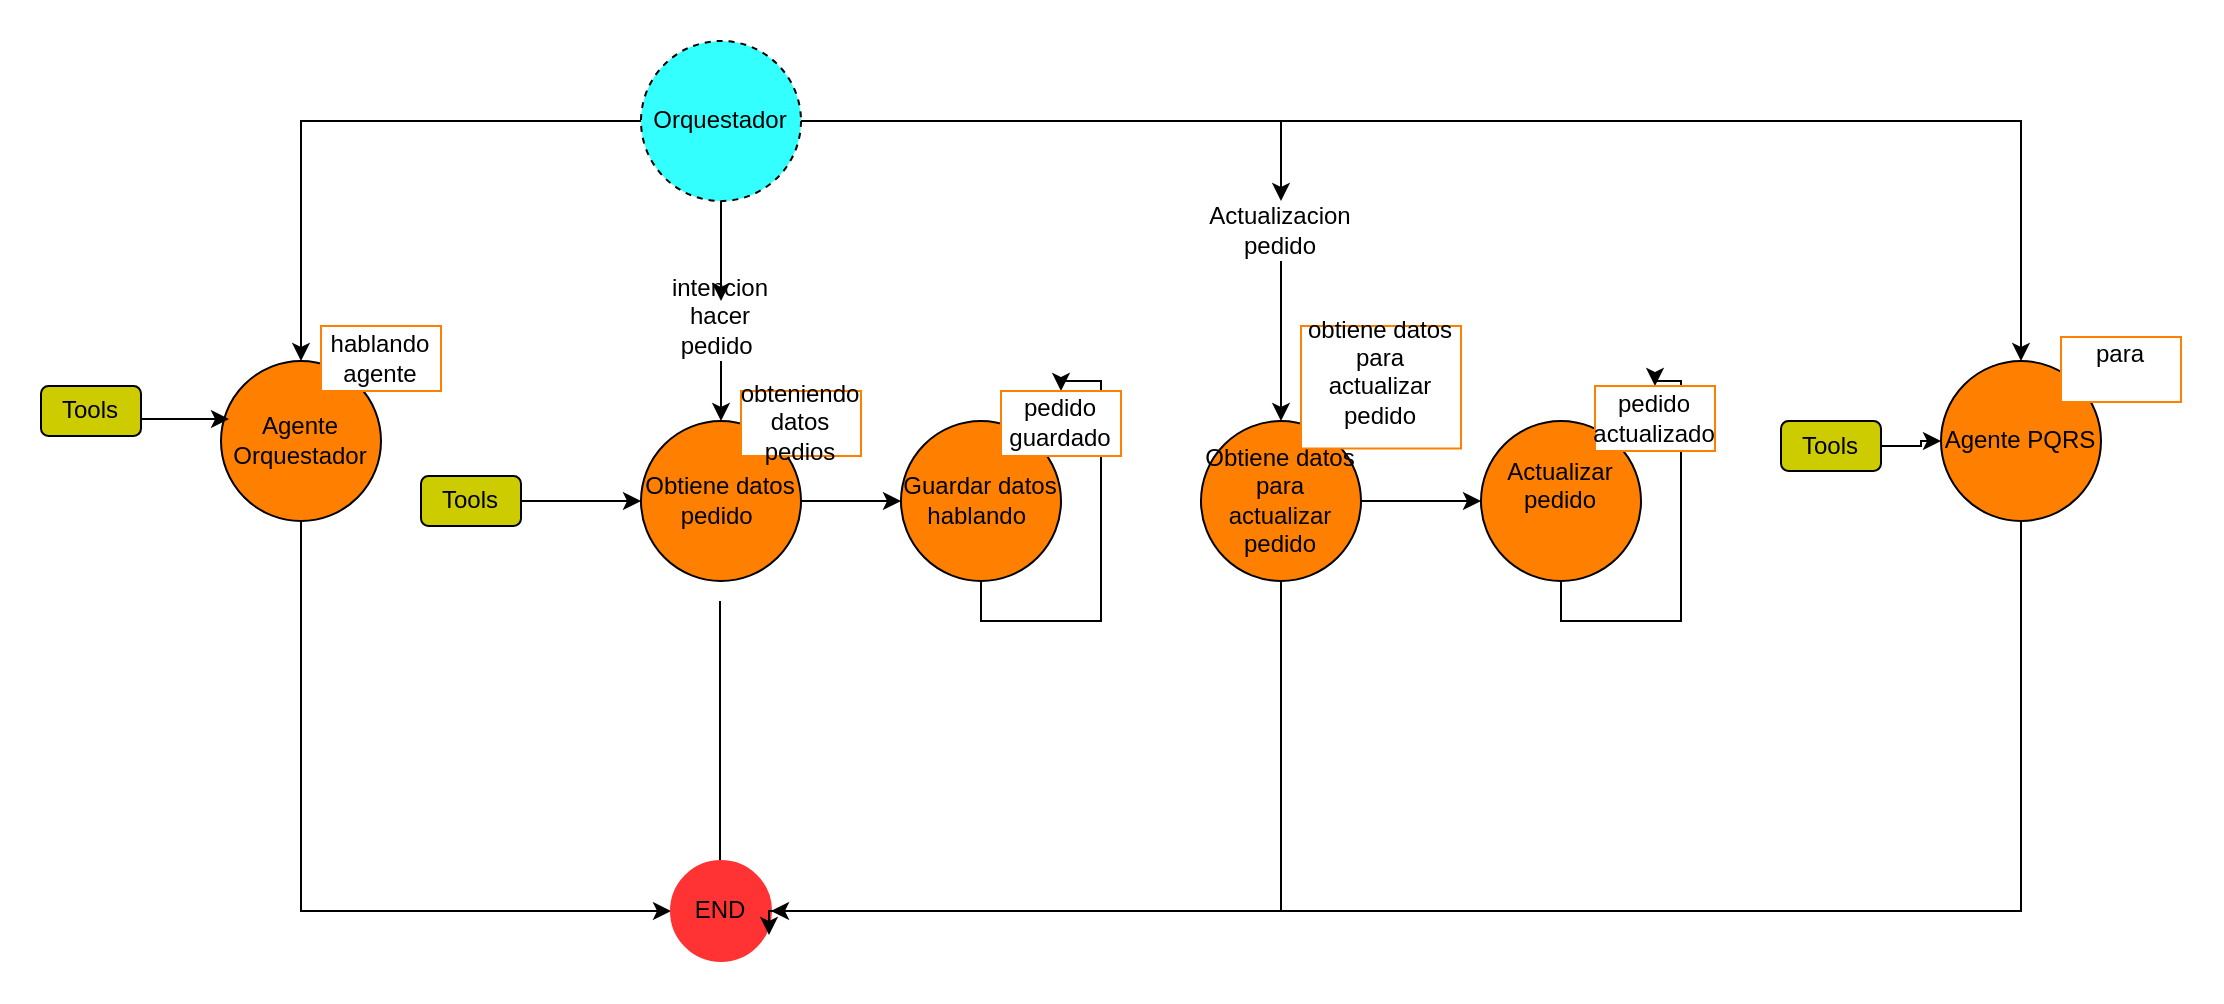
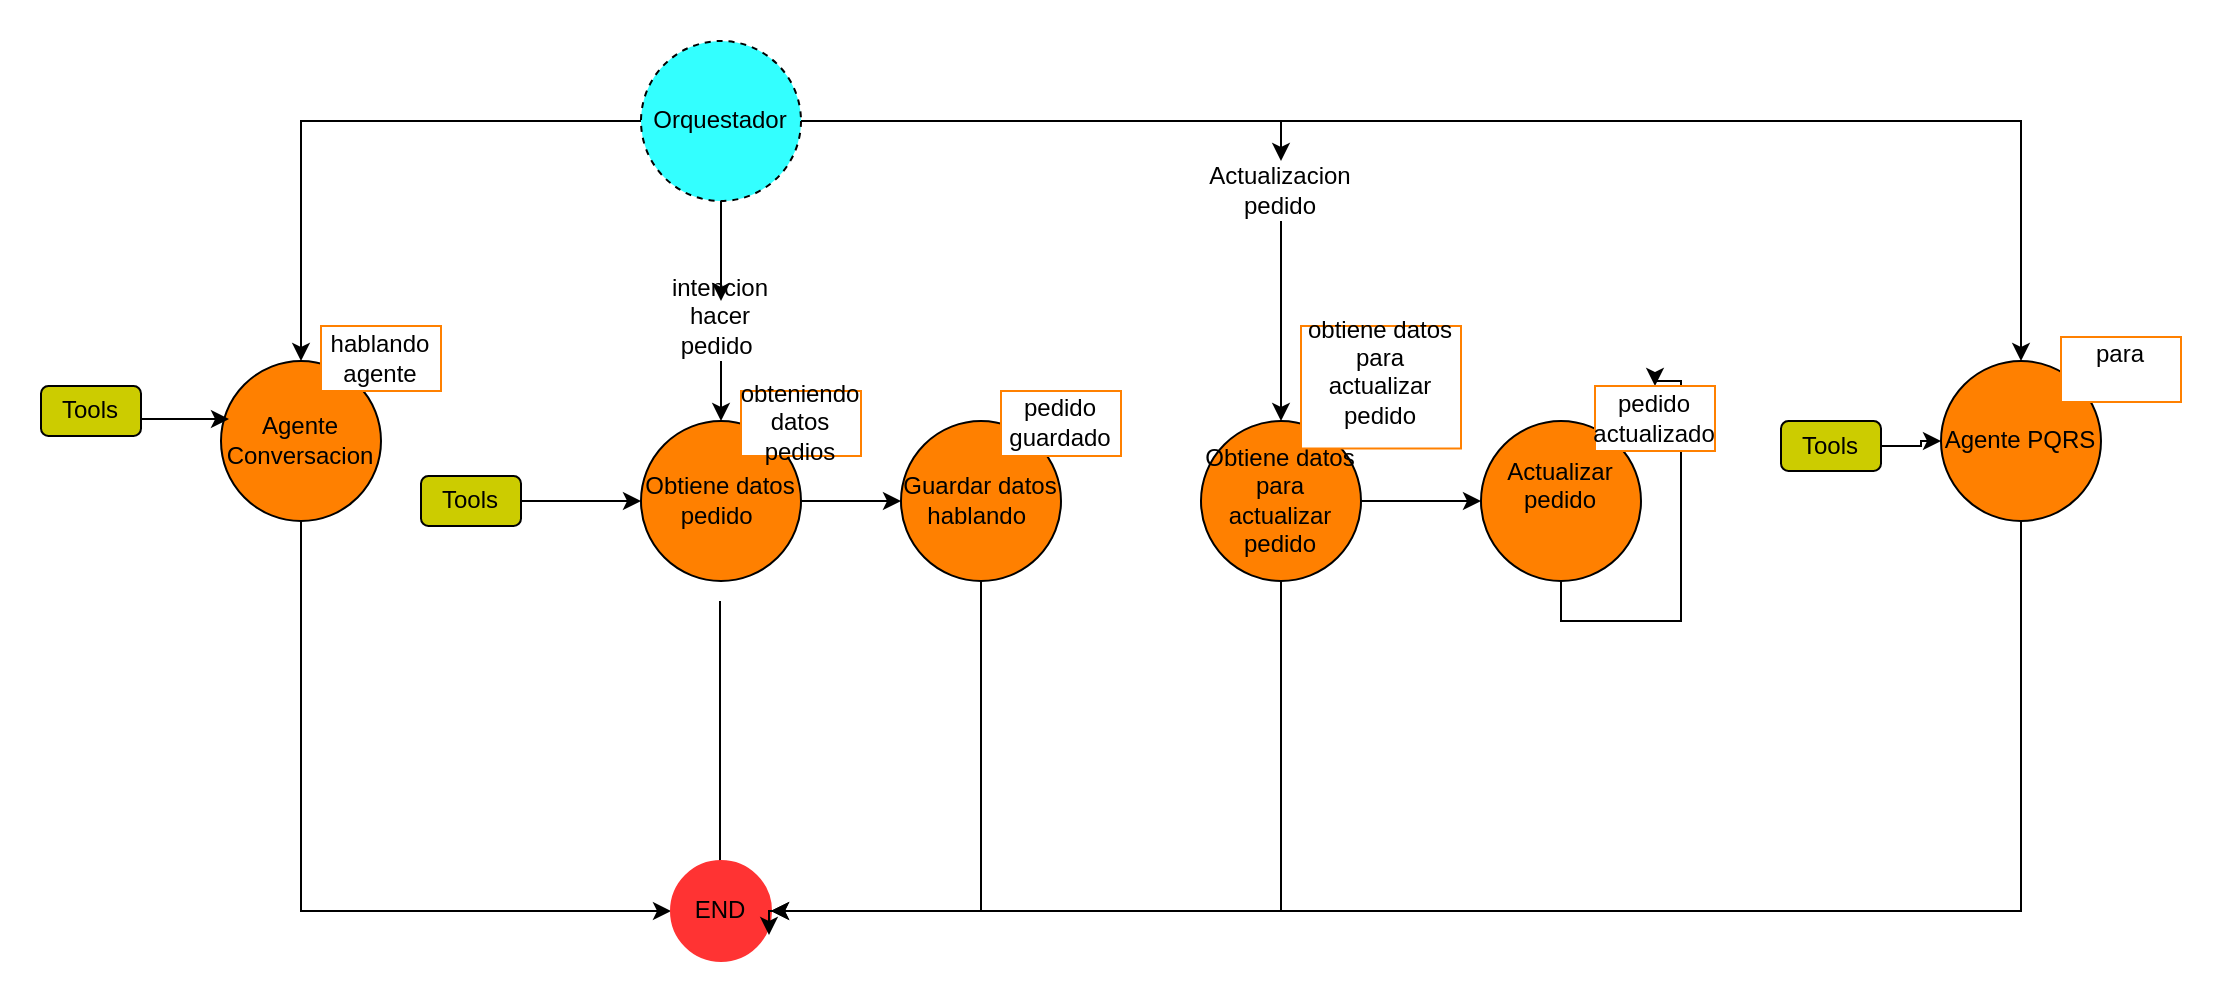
  <mxCell id="0" />
  <mxCell id="1" parent="0" />
  <mxCell id="2" value="" style="edgeStyle=orthogonalEdgeStyle;rounded=0;orthogonalLoop=1;jettySize=auto;html=1;" edge="1" parent="1" source="6" target="8"><mxGeometry relative="1" as="geometry" /></mxCell>
  <mxCell id="3" value="" style="edgeStyle=orthogonalEdgeStyle;rounded=0;orthogonalLoop=1;jettySize=auto;html=1;" edge="1" parent="1" source="31" target="11"><mxGeometry relative="1" as="geometry" /></mxCell>
  <mxCell id="4" style="edgeStyle=orthogonalEdgeStyle;rounded=0;orthogonalLoop=1;jettySize=auto;html=1;entryX=0.5;entryY=0;entryDx=0;entryDy=0;" edge="1" parent="1" source="29" target="23"><mxGeometry relative="1" as="geometry" /></mxCell>
  <mxCell id="5" style="edgeStyle=orthogonalEdgeStyle;rounded=0;orthogonalLoop=1;jettySize=auto;html=1;entryX=0.5;entryY=0;entryDx=0;entryDy=0;" edge="1" parent="1" source="6" target="24"><mxGeometry relative="1" as="geometry" /></mxCell>
  <mxCell id="6" value="Orquestador" style="ellipse;whiteSpace=wrap;html=1;aspect=fixed;fillColor=#33FFFF;dashed=1;" vertex="1" parent="1"><mxGeometry x="320" y="20" width="80" height="80" as="geometry" /></mxCell>
  <mxCell id="7" style="edgeStyle=orthogonalEdgeStyle;rounded=0;orthogonalLoop=1;jettySize=auto;html=1;exitX=0.5;exitY=1;exitDx=0;exitDy=0;entryX=0;entryY=0.5;entryDx=0;entryDy=0;" edge="1" parent="1" source="8" target="12"><mxGeometry relative="1" as="geometry" /></mxCell>
- <mxCell id="8" value="Agente Orquestador" style="ellipse;whiteSpace=wrap;html=1;aspect=fixed;fillColor=#FF8000;" vertex="1" parent="1"><mxGeometry x="110" y="180" width="80" height="80" as="geometry" /></mxCell>
+ <mxCell id="8" value="Agente Conversacion" style="ellipse;whiteSpace=wrap;html=1;aspect=fixed;fillColor=#FF8000;" vertex="1" parent="1"><mxGeometry x="110" y="180" width="80" height="80" as="geometry" /></mxCell>
  <mxCell id="9" style="edgeStyle=orthogonalEdgeStyle;rounded=0;orthogonalLoop=1;jettySize=auto;html=1;exitX=0.5;exitY=1;exitDx=0;exitDy=0;entryX=0.5;entryY=0;entryDx=0;entryDy=0;" edge="1" parent="1"><mxGeometry relative="1" as="geometry"><mxPoint x="359.5" y="300" as="sourcePoint" /><mxPoint x="359.5" y="440" as="targetPoint" /></mxGeometry></mxCell>
  <mxCell id="10" value="" style="edgeStyle=orthogonalEdgeStyle;rounded=0;orthogonalLoop=1;jettySize=auto;html=1;" edge="1" parent="1" source="11" target="18"><mxGeometry relative="1" as="geometry" /></mxCell>
  <mxCell id="11" value="Obtiene datos pedido&amp;nbsp;" style="ellipse;whiteSpace=wrap;html=1;aspect=fixed;fillColor=#FF8000;" vertex="1" parent="1"><mxGeometry x="320" y="210" width="80" height="80" as="geometry" /></mxCell>
  <mxCell id="12" value="END" style="ellipse;whiteSpace=wrap;html=1;aspect=fixed;strokeColor=#FF3333;fillColor=#FF3333;" vertex="1" parent="1"><mxGeometry x="335" y="430" width="50" height="50" as="geometry" /></mxCell>
  <mxCell id="13" value="Tools" style="rounded=1;whiteSpace=wrap;html=1;fillColor=#CCCC00;" vertex="1" parent="1"><mxGeometry x="20" y="192.5" width="50" height="25" as="geometry" /></mxCell>
  <mxCell id="14" style="edgeStyle=orthogonalEdgeStyle;rounded=0;orthogonalLoop=1;jettySize=auto;html=1;entryX=0.05;entryY=0.363;entryDx=0;entryDy=0;entryPerimeter=0;" edge="1" parent="1" source="13" target="8"><mxGeometry relative="1" as="geometry"><Array as="points"><mxPoint x="60" y="213" /><mxPoint x="60" y="209" /></Array></mxGeometry></mxCell>
  <mxCell id="15" value="" style="edgeStyle=orthogonalEdgeStyle;rounded=0;orthogonalLoop=1;jettySize=auto;html=1;" edge="1" parent="1" source="16" target="11"><mxGeometry relative="1" as="geometry" /></mxCell>
  <mxCell id="16" value="Tools" style="rounded=1;whiteSpace=wrap;html=1;fillColor=#CCCC00;" vertex="1" parent="1"><mxGeometry x="210" y="237.5" width="50" height="25" as="geometry" /></mxCell>
- <mxCell id="17" style="edgeStyle=orthogonalEdgeStyle;rounded=0;orthogonalLoop=1;jettySize=auto;html=1;exitX=0.5;exitY=1;exitDx=0;exitDy=0;" edge="1" parent="1" source="18" target="34"><mxGeometry relative="1" as="geometry" /></mxCell>
+ <mxCell id="17" style="edgeStyle=orthogonalEdgeStyle;rounded=0;orthogonalLoop=1;jettySize=auto;html=1;exitX=0.5;exitY=1;exitDx=0;exitDy=0;entryX=1;entryY=0.5;entryDx=0;entryDy=0;" edge="1" parent="1" source="18" target="12"><mxGeometry relative="1" as="geometry" /></mxCell>
  <mxCell id="18" value="Guardar datos hablando&amp;nbsp;" style="ellipse;whiteSpace=wrap;html=1;aspect=fixed;fillColor=#FF8000;" vertex="1" parent="1"><mxGeometry x="450" y="210" width="80" height="80" as="geometry" /></mxCell>
  <mxCell id="19" style="edgeStyle=orthogonalEdgeStyle;rounded=0;orthogonalLoop=1;jettySize=auto;html=1;exitX=0.5;exitY=1;exitDx=0;exitDy=0;" edge="1" parent="1" source="20" target="36"><mxGeometry relative="1" as="geometry" /></mxCell>
  <mxCell id="20" value="Actualizar pedido&lt;div&gt;&lt;br&gt;&lt;/div&gt;" style="ellipse;whiteSpace=wrap;html=1;aspect=fixed;fillColor=#FF8000;" vertex="1" parent="1"><mxGeometry x="740" y="210" width="80" height="80" as="geometry" /></mxCell>
  <mxCell id="21" style="edgeStyle=orthogonalEdgeStyle;rounded=0;orthogonalLoop=1;jettySize=auto;html=1;exitX=1;exitY=0.5;exitDx=0;exitDy=0;entryX=0;entryY=0.5;entryDx=0;entryDy=0;" edge="1" parent="1" source="23" target="20"><mxGeometry relative="1" as="geometry" /></mxCell>
  <mxCell id="22" style="edgeStyle=orthogonalEdgeStyle;rounded=0;orthogonalLoop=1;jettySize=auto;html=1;exitX=0.5;exitY=1;exitDx=0;exitDy=0;entryX=1;entryY=0.5;entryDx=0;entryDy=0;" edge="1" parent="1" source="23" target="12"><mxGeometry relative="1" as="geometry"><mxPoint x="640" y="460" as="targetPoint" /></mxGeometry></mxCell>
  <mxCell id="23" value="Obtiene datos para actualizar pedido" style="ellipse;whiteSpace=wrap;html=1;aspect=fixed;fillColor=#FF8000;" vertex="1" parent="1"><mxGeometry x="600" y="210" width="80" height="80" as="geometry" /></mxCell>
  <mxCell id="24" value="Agente PQRS" style="ellipse;whiteSpace=wrap;html=1;aspect=fixed;fillColor=#FF8000;" vertex="1" parent="1"><mxGeometry x="970" y="180" width="80" height="80" as="geometry" /></mxCell>
  <mxCell id="25" value="" style="edgeStyle=orthogonalEdgeStyle;rounded=0;orthogonalLoop=1;jettySize=auto;html=1;" edge="1" parent="1" source="26" target="24"><mxGeometry relative="1" as="geometry" /></mxCell>
  <mxCell id="26" value="Tools" style="rounded=1;whiteSpace=wrap;html=1;fillColor=#CCCC00;" vertex="1" parent="1"><mxGeometry x="890" y="210" width="50" height="25" as="geometry" /></mxCell>
  <mxCell id="27" style="edgeStyle=orthogonalEdgeStyle;rounded=0;orthogonalLoop=1;jettySize=auto;html=1;entryX=0.98;entryY=0.74;entryDx=0;entryDy=0;entryPerimeter=0;" edge="1" parent="1" source="24" target="12"><mxGeometry relative="1" as="geometry"><Array as="points"><mxPoint x="1010" y="455" /><mxPoint x="384" y="455" /></Array></mxGeometry></mxCell>
  <mxCell id="28" value="" style="edgeStyle=orthogonalEdgeStyle;rounded=0;orthogonalLoop=1;jettySize=auto;html=1;entryX=0.5;entryY=0;entryDx=0;entryDy=0;" edge="1" parent="1" source="6" target="29"><mxGeometry relative="1" as="geometry"><mxPoint x="400" y="60" as="sourcePoint" /><mxPoint x="610" y="113" as="targetPoint" /></mxGeometry></mxCell>
- <mxCell id="29" value="Actualizacion pedido" style="text;html=1;align=center;verticalAlign=middle;whiteSpace=wrap;rounded=0;" vertex="1" parent="1"><mxGeometry x="610" y="100" width="60" height="30" as="geometry" /></mxCell>
+ <mxCell id="29" value="Actualizacion pedido" style="text;html=1;align=center;verticalAlign=middle;whiteSpace=wrap;rounded=0;" vertex="1" parent="1"><mxGeometry x="610" y="80" width="60" height="30" as="geometry" /></mxCell>
  <mxCell id="30" value="" style="edgeStyle=orthogonalEdgeStyle;rounded=0;orthogonalLoop=1;jettySize=auto;html=1;" edge="1" parent="1" source="6" target="31"><mxGeometry relative="1" as="geometry"><mxPoint x="360" y="100" as="sourcePoint" /><mxPoint x="360" y="210" as="targetPoint" /></mxGeometry></mxCell>
  <mxCell id="31" value="intencion hacer pedido&amp;nbsp;&lt;div&gt;&lt;br&gt;&lt;/div&gt;" style="text;html=1;align=center;verticalAlign=middle;whiteSpace=wrap;rounded=0;" vertex="1" parent="1"><mxGeometry x="330" y="150" width="60" height="30" as="geometry" /></mxCell>
  <mxCell id="32" value="hablando agente" style="rounded=0;whiteSpace=wrap;html=1;strokeColor=#FF8000;" vertex="1" parent="1"><mxGeometry x="160" y="162.5" width="60" height="32.5" as="geometry" /></mxCell>
  <mxCell id="33" value="obteniendo datos pedios" style="rounded=0;whiteSpace=wrap;html=1;strokeColor=#FF8000;" vertex="1" parent="1"><mxGeometry x="370" y="195" width="60" height="32.5" as="geometry" /></mxCell>
  <mxCell id="34" value="pedido guardado" style="rounded=0;whiteSpace=wrap;html=1;strokeColor=#FF8000;" vertex="1" parent="1"><mxGeometry x="500" y="195" width="60" height="32.5" as="geometry" /></mxCell>
  <mxCell id="35" value="obtiene datos para actualizar pedido&lt;div&gt;&lt;br&gt;&lt;/div&gt;" style="rounded=0;whiteSpace=wrap;html=1;strokeColor=#FF8000;" vertex="1" parent="1"><mxGeometry x="650" y="162.5" width="80" height="61.25" as="geometry" /></mxCell>
  <mxCell id="36" value="pedido actualizado" style="rounded=0;whiteSpace=wrap;html=1;strokeColor=#FF8000;" vertex="1" parent="1"><mxGeometry x="797" y="192.5" width="60" height="32.5" as="geometry" /></mxCell>
  <mxCell id="37" value="para&lt;div&gt;&lt;br&gt;&lt;/div&gt;" style="rounded=0;whiteSpace=wrap;html=1;strokeColor=#FF8000;" vertex="1" parent="1"><mxGeometry x="1030" y="168" width="60" height="32.5" as="geometry" /></mxCell>
